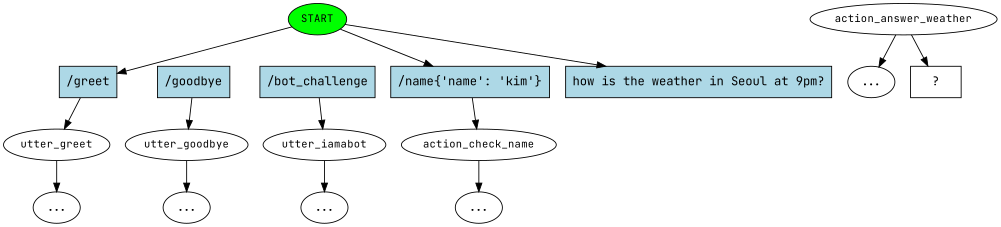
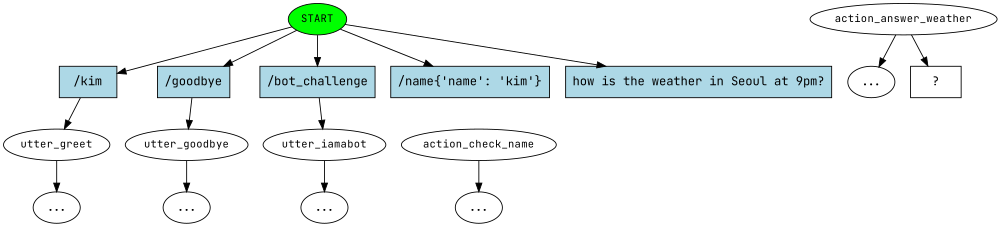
  digraph {
    fontname="JetBrains Mono"
    node [fontname="JetBrains Mono"]
    edge [fontname="JetBrains Mono"]
    n1 [fillcolor=green fontsize=12 label=START style=filled]
-   n2 [fillcolor=lightblue label="/greet" shape=rect style=filled]
+   n2 [fillcolor=lightblue label="/kim" shape=rect style=filled]
    n3 [fillcolor=lightblue label="/goodbye" shape=rect style=filled]
    n4 [fillcolor=lightblue label="/bot_challenge" shape=rect style=filled]
    n5 [fillcolor=lightblue label="/name{'name': 'kim'}" shape=rect style=filled]
    n6 [fillcolor=lightblue label="how is the weather in Seoul at 9pm?" shape=rect style=filled]
    n7 [fontsize=12 label=utter_greet]
    n8 [fontsize=12 label=utter_goodbye]
    n9 [fontsize=12 label=utter_iamabot]
    n10 [fontsize=12 label=action_check_name]
    n11 [label="..."]
    n12 [label="..."]
    n13 [label="..."]
    n14 [label="..."]
    n15 [fontsize=12 label=action_answer_weather]
    n16 [label="..."]
    n17 [label="  ?  " shape=rect]
    n1 -> n2
+   n1 -> n3
+   n1 -> n4
    n1 -> n5
    n1 -> n6
    n2 -> n7
    n3 -> n8
    n4 -> n9
-   n5 -> n10
    n7 -> n11
    n8 -> n12
    n9 -> n13
    n10 -> n14
    n15 -> n16
    n15 -> n17
  }
